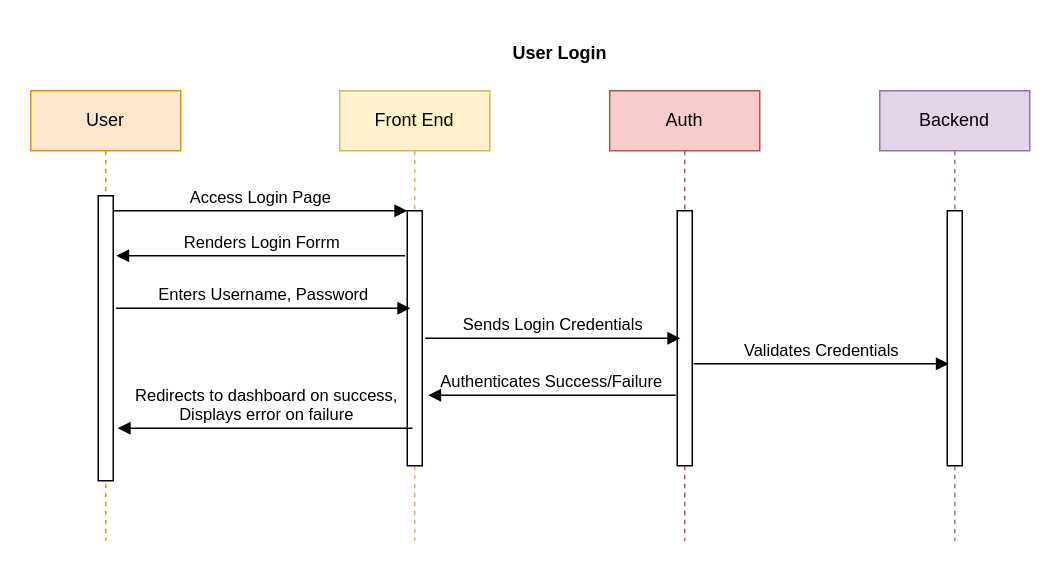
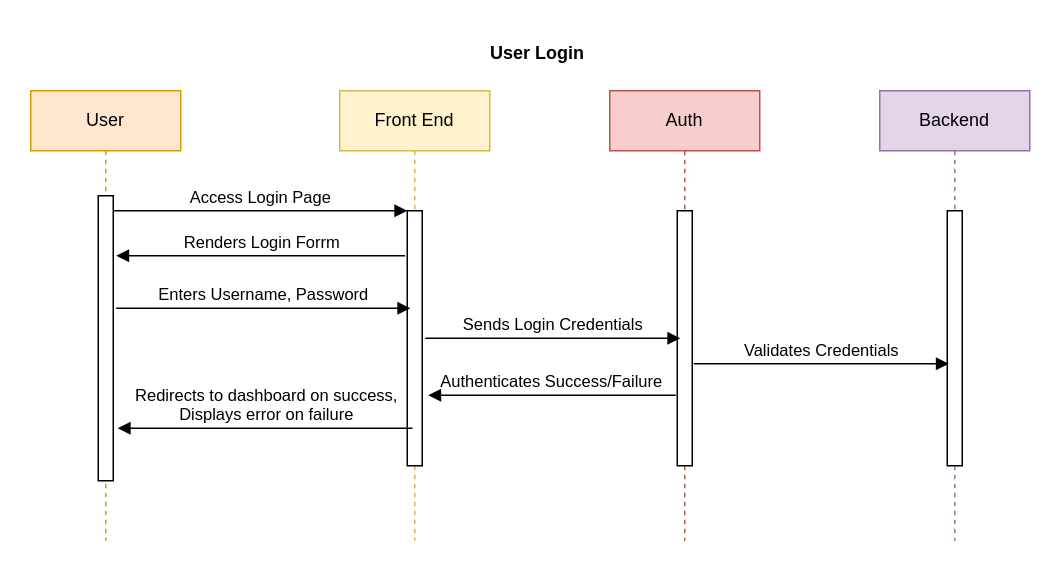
  <mxCell id="0" />
  <mxCell id="1" parent="0" />
  <mxCell id="2" value="User" style="shape=umlLifeline;perimeter=lifelinePerimeter;whiteSpace=wrap;html=1;container=0;dropTarget=0;collapsible=0;recursiveResize=0;outlineConnect=0;portConstraint=eastwest;newEdgeStyle={&quot;edgeStyle&quot;:&quot;elbowEdgeStyle&quot;,&quot;elbow&quot;:&quot;vertical&quot;,&quot;curved&quot;:0,&quot;rounded&quot;:0};fillColor=#ffe6cc;strokeColor=#d79b00;" parent="1" vertex="1"><mxGeometry x="20" y="60" width="100" height="300" as="geometry" /></mxCell>
  <mxCell id="3" value="" style="html=1;points=[];perimeter=orthogonalPerimeter;outlineConnect=0;targetShapes=umlLifeline;portConstraint=eastwest;newEdgeStyle={&quot;edgeStyle&quot;:&quot;elbowEdgeStyle&quot;,&quot;elbow&quot;:&quot;vertical&quot;,&quot;curved&quot;:0,&quot;rounded&quot;:0};" parent="2" vertex="1"><mxGeometry x="45" y="70" width="10" height="190" as="geometry" /></mxCell>
  <mxCell id="4" value="Front End" style="shape=umlLifeline;perimeter=lifelinePerimeter;whiteSpace=wrap;html=1;container=0;dropTarget=0;collapsible=0;recursiveResize=0;outlineConnect=0;portConstraint=eastwest;newEdgeStyle={&quot;edgeStyle&quot;:&quot;elbowEdgeStyle&quot;,&quot;elbow&quot;:&quot;vertical&quot;,&quot;curved&quot;:0,&quot;rounded&quot;:0};fillColor=#fff2cc;strokeColor=#d6b656;" parent="1" vertex="1"><mxGeometry x="226" y="60" width="100" height="300" as="geometry" /></mxCell>
  <mxCell id="5" value="" style="html=1;points=[];perimeter=orthogonalPerimeter;outlineConnect=0;targetShapes=umlLifeline;portConstraint=eastwest;newEdgeStyle={&quot;edgeStyle&quot;:&quot;elbowEdgeStyle&quot;,&quot;elbow&quot;:&quot;vertical&quot;,&quot;curved&quot;:0,&quot;rounded&quot;:0};" parent="4" vertex="1"><mxGeometry x="45" y="80" width="10" height="170" as="geometry" /></mxCell>
  <mxCell id="6" value="Access Login Page" style="html=1;verticalAlign=bottom;endArrow=block;edgeStyle=elbowEdgeStyle;elbow=vertical;curved=0;rounded=0;" parent="1" source="3" target="5" edge="1"><mxGeometry relative="1" as="geometry"><mxPoint x="178" y="150" as="sourcePoint" /><Array as="points"><mxPoint x="163" y="140" /></Array></mxGeometry></mxCell>
  <mxCell id="7" value="Renders Login Forrm" style="html=1;verticalAlign=bottom;endArrow=block;edgeStyle=elbowEdgeStyle;elbow=vertical;curved=0;rounded=0;" parent="1" edge="1"><mxGeometry relative="1" as="geometry"><mxPoint x="269.5" y="170" as="sourcePoint" /><Array as="points"><mxPoint x="167" y="170" /></Array><mxPoint x="77" y="170" as="targetPoint" /></mxGeometry></mxCell>
  <mxCell id="8" value="Auth" style="shape=umlLifeline;perimeter=lifelinePerimeter;whiteSpace=wrap;html=1;container=0;dropTarget=0;collapsible=0;recursiveResize=0;outlineConnect=0;portConstraint=eastwest;newEdgeStyle={&quot;edgeStyle&quot;:&quot;elbowEdgeStyle&quot;,&quot;elbow&quot;:&quot;vertical&quot;,&quot;curved&quot;:0,&quot;rounded&quot;:0};fillColor=#f8cecc;strokeColor=#b85450;" vertex="1" parent="1"><mxGeometry x="406" y="60" width="100" height="300" as="geometry" /></mxCell>
  <mxCell id="9" value="" style="html=1;points=[];perimeter=orthogonalPerimeter;outlineConnect=0;targetShapes=umlLifeline;portConstraint=eastwest;newEdgeStyle={&quot;edgeStyle&quot;:&quot;elbowEdgeStyle&quot;,&quot;elbow&quot;:&quot;vertical&quot;,&quot;curved&quot;:0,&quot;rounded&quot;:0};" vertex="1" parent="8"><mxGeometry x="45" y="80" width="10" height="170" as="geometry" /></mxCell>
  <mxCell id="10" value="Backend" style="shape=umlLifeline;perimeter=lifelinePerimeter;whiteSpace=wrap;html=1;container=0;dropTarget=0;collapsible=0;recursiveResize=0;outlineConnect=0;portConstraint=eastwest;newEdgeStyle={&quot;edgeStyle&quot;:&quot;elbowEdgeStyle&quot;,&quot;elbow&quot;:&quot;vertical&quot;,&quot;curved&quot;:0,&quot;rounded&quot;:0};fillColor=#e1d5e7;strokeColor=#9673a6;" vertex="1" parent="1"><mxGeometry x="586" y="60" width="100" height="300" as="geometry" /></mxCell>
  <mxCell id="11" value="" style="html=1;points=[];perimeter=orthogonalPerimeter;outlineConnect=0;targetShapes=umlLifeline;portConstraint=eastwest;newEdgeStyle={&quot;edgeStyle&quot;:&quot;elbowEdgeStyle&quot;,&quot;elbow&quot;:&quot;vertical&quot;,&quot;curved&quot;:0,&quot;rounded&quot;:0};" vertex="1" parent="10"><mxGeometry x="45" y="80" width="10" height="170" as="geometry" /></mxCell>
  <mxCell id="12" value="Enters Username, Password" style="html=1;verticalAlign=bottom;endArrow=block;edgeStyle=elbowEdgeStyle;elbow=vertical;curved=0;rounded=0;" edge="1" parent="1"><mxGeometry relative="1" as="geometry"><mxPoint x="77" y="205" as="sourcePoint" /><Array as="points"><mxPoint x="162" y="205" /></Array><mxPoint x="273" y="205" as="targetPoint" /></mxGeometry></mxCell>
  <mxCell id="13" value="Sends Login Credentials" style="html=1;verticalAlign=bottom;endArrow=block;edgeStyle=elbowEdgeStyle;elbow=vertical;curved=0;rounded=0;" edge="1" parent="1"><mxGeometry relative="1" as="geometry"><mxPoint x="283" y="225" as="sourcePoint" /><Array as="points"><mxPoint x="368" y="225" /></Array><mxPoint x="453" y="225" as="targetPoint" /></mxGeometry></mxCell>
  <mxCell id="14" value="Validates Credentials" style="html=1;verticalAlign=bottom;endArrow=block;edgeStyle=elbowEdgeStyle;elbow=vertical;curved=0;rounded=0;" edge="1" parent="1"><mxGeometry relative="1" as="geometry"><mxPoint x="462" y="242" as="sourcePoint" /><Array as="points"><mxPoint x="547" y="242" /></Array><mxPoint x="632" y="242" as="targetPoint" /></mxGeometry></mxCell>
  <mxCell id="15" value="Authenticates Success/Failure" style="html=1;verticalAlign=bottom;endArrow=block;edgeStyle=elbowEdgeStyle;elbow=vertical;curved=0;rounded=0;" edge="1" parent="1"><mxGeometry relative="1" as="geometry"><mxPoint x="450" y="263" as="sourcePoint" /><Array as="points"><mxPoint x="375" y="263" /></Array><mxPoint x="285" y="263" as="targetPoint" /></mxGeometry></mxCell>
  <mxCell id="16" value="Redirects to dashboard on success,&lt;br&gt;Displays error on failure" style="html=1;verticalAlign=bottom;endArrow=block;edgeStyle=elbowEdgeStyle;elbow=vertical;curved=0;rounded=0;" edge="1" parent="1"><mxGeometry relative="1" as="geometry"><mxPoint x="274.5" y="285" as="sourcePoint" /><Array as="points"><mxPoint x="168" y="285" /></Array><mxPoint x="78" y="285" as="targetPoint" /></mxGeometry></mxCell>
- <mxCell id="17" value="&lt;b&gt;User Login&lt;/b&gt;" style="text;html=1;align=center;verticalAlign=middle;whiteSpace=wrap;rounded=0;" vertex="1" parent="1"><mxGeometry x="328" y="20" width="90" height="30" as="geometry" /></mxCell>
+ <mxCell id="17" value="&lt;b&gt;User Login&lt;/b&gt;" style="text;html=1;align=center;verticalAlign=middle;whiteSpace=wrap;rounded=0;" vertex="1" parent="1"><mxGeometry x="313" width="90" height="30" as="geometry" y="20" /></mxCell>
